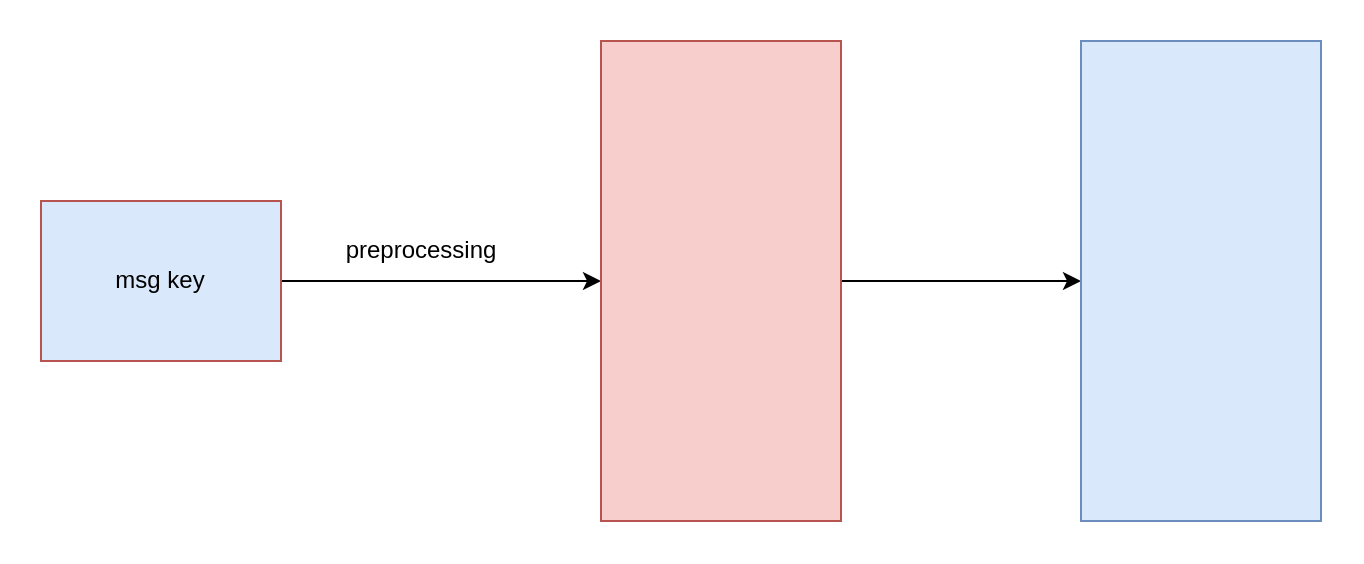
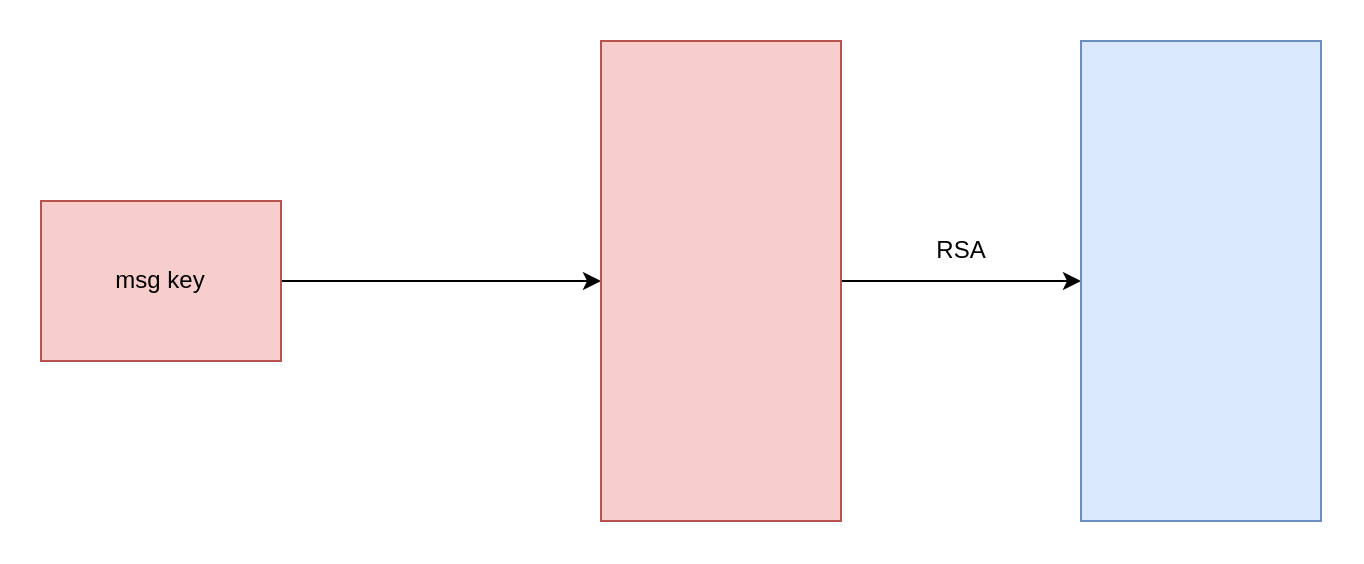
  <mxCell id="0" />
  <mxCell id="1" parent="0" />
  <mxCell id="2" style="edgeStyle=orthogonalEdgeStyle;rounded=0;orthogonalLoop=1;jettySize=auto;html=1;exitX=1;exitY=0.5;exitDx=0;exitDy=0;entryX=0;entryY=0.5;entryDx=0;entryDy=0;" edge="1" parent="1" source="3" target="5"><mxGeometry relative="1" as="geometry" /></mxCell>
- <mxCell id="3" value="msg key" style="rounded=0;whiteSpace=wrap;html=1;fillColor=#dae8fc;strokeColor=#b85450;" vertex="1" parent="1"><mxGeometry x="20" y="100" width="120" height="80" as="geometry" /></mxCell>
+ <mxCell id="3" value="msg key" style="rounded=0;whiteSpace=wrap;html=1;fillColor=#f8cecc;strokeColor=#b85450;" vertex="1" parent="1"><mxGeometry x="20" y="100" width="120" height="80" as="geometry" /></mxCell>
  <mxCell id="4" style="edgeStyle=orthogonalEdgeStyle;rounded=0;orthogonalLoop=1;jettySize=auto;html=1;exitX=1;exitY=0.5;exitDx=0;exitDy=0;entryX=0;entryY=0.5;entryDx=0;entryDy=0;" edge="1" parent="1" source="5" target="6"><mxGeometry relative="1" as="geometry" /></mxCell>
  <mxCell id="5" value="" style="rounded=0;whiteSpace=wrap;html=1;fillColor=#f8cecc;strokeColor=#b85450;" vertex="1" parent="1"><mxGeometry x="300" y="20" width="120" height="240" as="geometry" /></mxCell>
  <mxCell id="6" value="" style="rounded=0;whiteSpace=wrap;html=1;fillColor=#dae8fc;strokeColor=#6c8ebf;" vertex="1" parent="1"><mxGeometry x="540" y="20" width="120" height="240" as="geometry" /></mxCell>
- <mxCell id="7" value="preprocessing" style="text;html=1;align=center;verticalAlign=middle;resizable=0;points=[];autosize=1;strokeColor=none;fillColor=none;" vertex="1" parent="1"><mxGeometry x="160" y="110" width="100" height="30" as="geometry" /></mxCell>
+ <mxCell id="8" value="RSA" style="text;html=1;align=center;verticalAlign=middle;resizable=0;points=[];autosize=1;strokeColor=none;fillColor=none;" vertex="1" parent="1"><mxGeometry x="455" y="110" width="50" height="30" as="geometry" /></mxCell>
